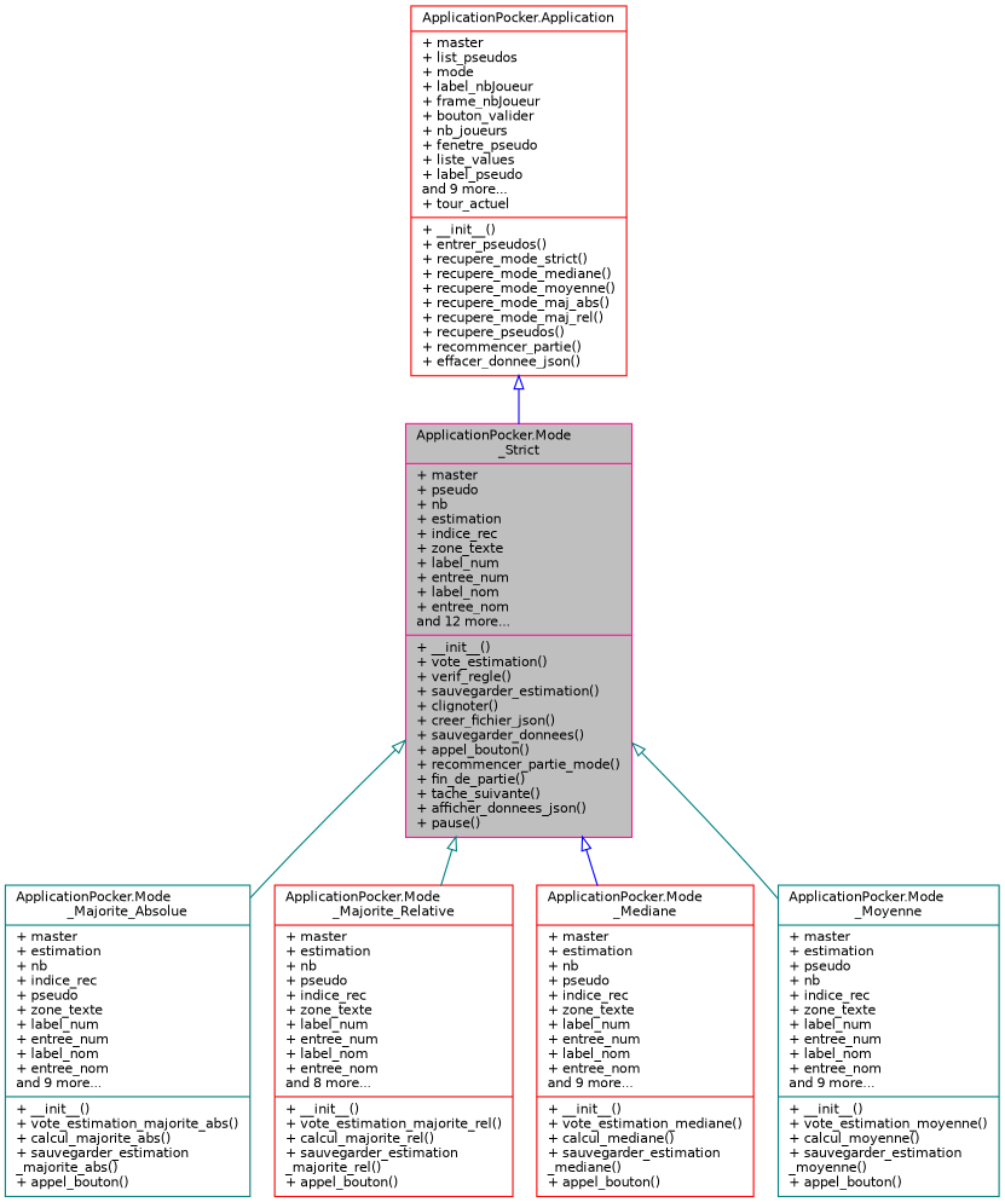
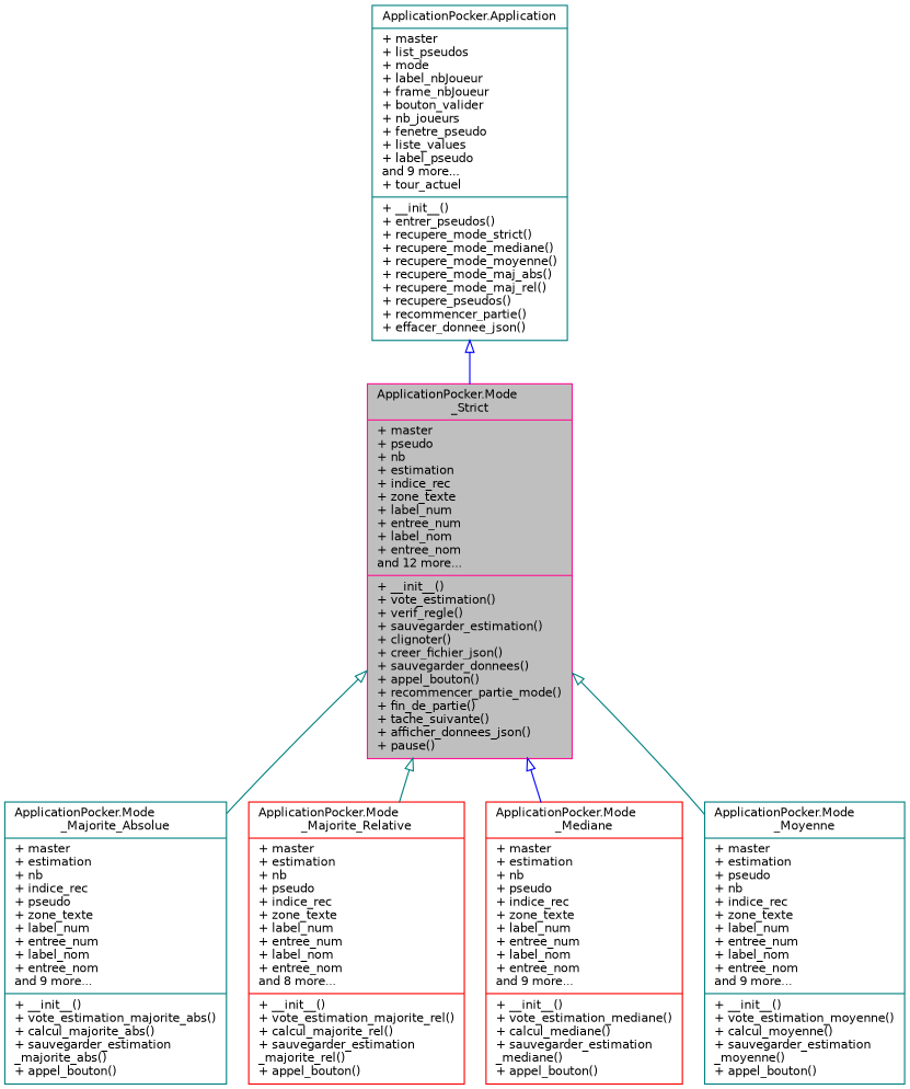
  digraph {
    node [color=red fillcolor=white fontname=Helvetica fontsize=10 shape=record style=filled]
    edge [arrowtail=onormal color=teal dir=back fontname=Helvetica fontsize=10 labelfontname=Helvetica labelfontsize=10 style=solid]
    n1 [color=deeppink fillcolor=grey75 fontcolor=black height=0.2 label="{ApplicationPocker.Mode\l_Strict\n|+ master\l+ pseudo\l+ nb\l+ estimation\l+ indice_rec\l+ zone_texte\l+ label_num\l+ entree_num\l+ label_nom\l+ entree_nom\land 12 more...\l|+ __init__()\l+ vote_estimation()\l+ verif_regle()\l+ sauvegarder_estimation()\l+ clignoter()\l+ creer_fichier_json()\l+ sauvegarder_donnees()\l+ appel_bouton()\l+ recommencer_partie_mode()\l+ fin_de_partie()\l+ tache_suivante()\l+ afficher_donnees_json()\l+ pause()\l}" width=0.4]
    n2 [color=teal height=0.2 label="{ApplicationPocker.Mode\l_Majorite_Absolue\n|+ master\l+ estimation\l+ nb\l+ indice_rec\l+ pseudo\l+ zone_texte\l+ label_num\l+ entree_num\l+ label_nom\l+ entree_nom\land 9 more...\l|+ __init__()\l+ vote_estimation_majorite_abs()\l+ calcul_majorite_abs()\l+ sauvegarder_estimation\l_majorite_abs()\l+ appel_bouton()\l}" width=0.4]
    n3 [height=0.2 label="{ApplicationPocker.Mode\l_Majorite_Relative\n|+ master\l+ estimation\l+ nb\l+ pseudo\l+ indice_rec\l+ zone_texte\l+ label_num\l+ entree_num\l+ label_nom\l+ entree_nom\land 8 more...\l|+ __init__()\l+ vote_estimation_majorite_rel()\l+ calcul_majorite_rel()\l+ sauvegarder_estimation\l_majorite_rel()\l+ appel_bouton()\l}" width=0.4]
    n4 [height=0.2 label="{ApplicationPocker.Mode\l_Mediane\n|+ master\l+ estimation\l+ nb\l+ pseudo\l+ indice_rec\l+ zone_texte\l+ label_num\l+ entree_num\l+ label_nom\l+ entree_nom\land 9 more...\l|+ __init__()\l+ vote_estimation_mediane()\l+ calcul_mediane()\l+ sauvegarder_estimation\l_mediane()\l+ appel_bouton()\l}" width=0.4]
    n5 [color=teal height=0.2 label="{ApplicationPocker.Mode\l_Moyenne\n|+ master\l+ estimation\l+ pseudo\l+ nb\l+ indice_rec\l+ zone_texte\l+ label_num\l+ entree_num\l+ label_nom\l+ entree_nom\land 9 more...\l|+ __init__()\l+ vote_estimation_moyenne()\l+ calcul_moyenne()\l+ sauvegarder_estimation\l_moyenne()\l+ appel_bouton()\l}" width=0.4]
-   n6 [height=0.2 label="{ApplicationPocker.Application\n|+ master\l+ list_pseudos\l+ mode\l+ label_nbJoueur\l+ frame_nbJoueur\l+ bouton_valider\l+ nb_joueurs\l+ fenetre_pseudo\l+ liste_values\l+ label_pseudo\land 9 more...\l+ tour_actuel\l|+ __init__()\l+ entrer_pseudos()\l+ recupere_mode_strict()\l+ recupere_mode_mediane()\l+ recupere_mode_moyenne()\l+ recupere_mode_maj_abs()\l+ recupere_mode_maj_rel()\l+ recupere_pseudos()\l+ recommencer_partie()\l+ effacer_donnee_json()\l}" width=0.4]
+   n6 [color=teal height=0.2 label="{ApplicationPocker.Application\n|+ master\l+ list_pseudos\l+ mode\l+ label_nbJoueur\l+ frame_nbJoueur\l+ bouton_valider\l+ nb_joueurs\l+ fenetre_pseudo\l+ liste_values\l+ label_pseudo\land 9 more...\l+ tour_actuel\l|+ __init__()\l+ entrer_pseudos()\l+ recupere_mode_strict()\l+ recupere_mode_mediane()\l+ recupere_mode_moyenne()\l+ recupere_mode_maj_abs()\l+ recupere_mode_maj_rel()\l+ recupere_pseudos()\l+ recommencer_partie()\l+ effacer_donnee_json()\l}" width=0.4]
    n1 -> n2
    n1 -> n3
    n1 -> n4 [color=blue]
    n1 -> n5
    n6 -> n1 [color=blue]
  }
